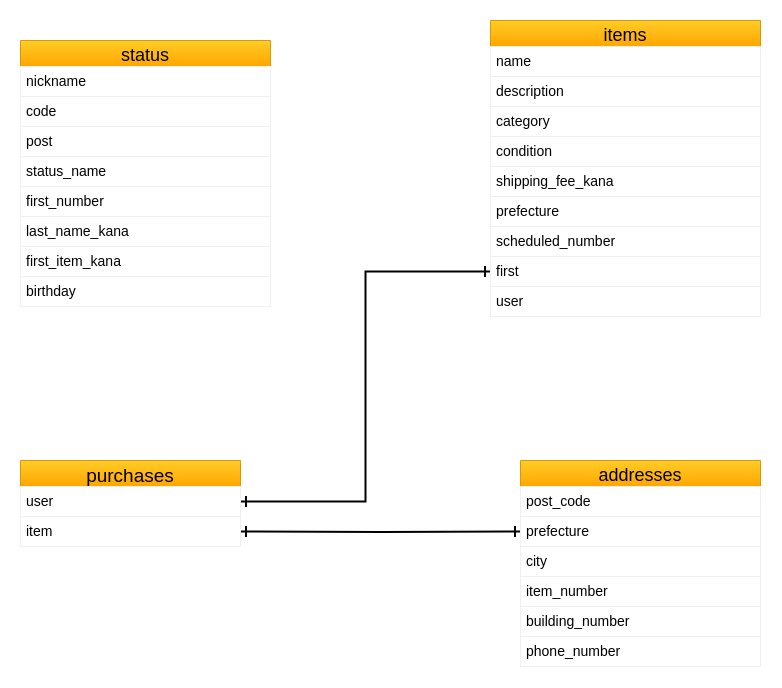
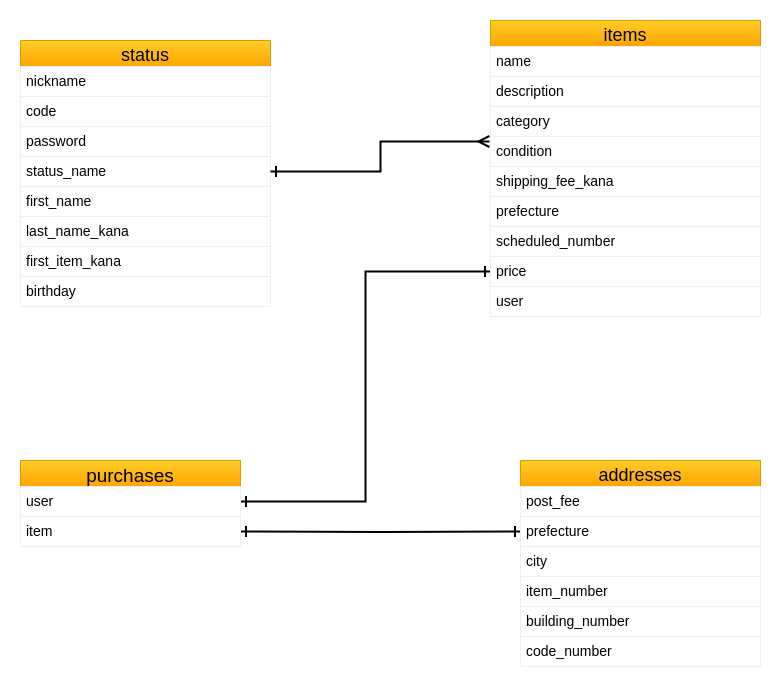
  <mxCell id="0" />
  <mxCell id="1" parent="0" />
  <mxCell id="2" value="status" style="swimlane;fontStyle=0;childLayout=stackLayout;horizontal=1;startSize=26;horizontalStack=0;resizeParent=1;resizeParentMax=0;resizeLast=0;collapsible=1;marginBottom=0;align=center;fontSize=18;gradientColor=#ffa500;fillColor=#ffcd28;strokeColor=#d79b00;" vertex="1" parent="1"><mxGeometry x="20" y="40" width="250" height="266" as="geometry" /></mxCell>
  <mxCell id="3" value="nickname" style="text;fillColor=none;spacingLeft=4;spacingRight=4;overflow=hidden;rotatable=0;points=[[0,0.5],[1,0.5]];portConstraint=eastwest;fontSize=14;strokeColor=#f0f0f0;" vertex="1" parent="2"><mxGeometry y="26" width="250" height="30" as="geometry" /></mxCell>
  <mxCell id="4" value="code" style="text;fillColor=none;spacingLeft=4;spacingRight=4;overflow=hidden;rotatable=0;points=[[0,0.5],[1,0.5]];portConstraint=eastwest;fontSize=14;strokeColor=#f0f0f0;" vertex="1" parent="2"><mxGeometry y="56" width="250" height="30" as="geometry" /></mxCell>
- <mxCell id="5" value="post" style="text;fillColor=none;spacingLeft=4;spacingRight=4;overflow=hidden;rotatable=0;points=[[0,0.5],[1,0.5]];portConstraint=eastwest;fontSize=14;strokeColor=#f0f0f0;" vertex="1" parent="2"><mxGeometry y="86" width="250" height="30" as="geometry" /></mxCell>
+ <mxCell id="5" value="password" style="text;fillColor=none;spacingLeft=4;spacingRight=4;overflow=hidden;rotatable=0;points=[[0,0.5],[1,0.5]];portConstraint=eastwest;fontSize=14;strokeColor=#f0f0f0;" vertex="1" parent="2"><mxGeometry y="86" width="250" height="30" as="geometry" /></mxCell>
  <mxCell id="6" value="status_name" style="text;fillColor=none;spacingLeft=4;spacingRight=4;overflow=hidden;rotatable=0;points=[[0,0.5],[1,0.5]];portConstraint=eastwest;fontSize=14;strokeColor=#f0f0f0;" vertex="1" parent="2"><mxGeometry y="116" width="250" height="30" as="geometry" /></mxCell>
- <mxCell id="7" value="first_number" style="text;fillColor=none;spacingLeft=4;spacingRight=4;overflow=hidden;rotatable=0;points=[[0,0.5],[1,0.5]];portConstraint=eastwest;fontSize=14;strokeColor=#f0f0f0;" vertex="1" parent="2"><mxGeometry y="146" width="250" height="30" as="geometry" /></mxCell>
+ <mxCell id="7" value="first_name" style="text;fillColor=none;spacingLeft=4;spacingRight=4;overflow=hidden;rotatable=0;points=[[0,0.5],[1,0.5]];portConstraint=eastwest;fontSize=14;strokeColor=#f0f0f0;" vertex="1" parent="2"><mxGeometry y="146" width="250" height="30" as="geometry" /></mxCell>
  <mxCell id="8" value="last_name_kana" style="text;fillColor=none;spacingLeft=4;spacingRight=4;overflow=hidden;rotatable=0;points=[[0,0.5],[1,0.5]];portConstraint=eastwest;fontSize=14;strokeColor=#f0f0f0;" vertex="1" parent="2"><mxGeometry y="176" width="250" height="30" as="geometry" /></mxCell>
  <mxCell id="9" value="first_item_kana" style="text;fillColor=none;spacingLeft=4;spacingRight=4;overflow=hidden;rotatable=0;points=[[0,0.5],[1,0.5]];portConstraint=eastwest;fontSize=14;strokeColor=#f0f0f0;" vertex="1" parent="2"><mxGeometry y="206" width="250" height="30" as="geometry" /></mxCell>
  <mxCell id="10" value="birthday" style="text;fillColor=none;spacingLeft=4;spacingRight=4;overflow=hidden;rotatable=0;points=[[0,0.5],[1,0.5]];portConstraint=eastwest;fontSize=14;strokeColor=#f0f0f0;" vertex="1" parent="2"><mxGeometry y="236" width="250" height="30" as="geometry" /></mxCell>
+ <mxCell id="11" style="edgeStyle=orthogonalEdgeStyle;rounded=0;orthogonalLoop=1;jettySize=auto;html=1;exitX=1;exitY=0.5;exitDx=0;exitDy=0;entryX=-0.004;entryY=0.167;entryDx=0;entryDy=0;entryPerimeter=0;endArrow=ERmany;endFill=0;fontColor=#000000;startArrow=ERone;startFill=0;strokeWidth=2;endSize=8;startSize=8;" edge="1" parent="1" source="6" target="18"><mxGeometry relative="1" as="geometry" /></mxCell>
  <mxCell id="12" style="edgeStyle=orthogonalEdgeStyle;rounded=0;orthogonalLoop=1;jettySize=auto;html=1;exitX=1;exitY=0.5;exitDx=0;exitDy=0;entryX=0;entryY=0.5;entryDx=0;entryDy=0;endArrow=ERone;endFill=0;fontColor=#000000;strokeWidth=2;endSize=8;startSize=8;startArrow=ERone;startFill=0;" edge="1" parent="1" target="29"><mxGeometry relative="1" as="geometry"><mxPoint x="240" y="531" as="sourcePoint" /></mxGeometry></mxCell>
  <mxCell id="13" style="edgeStyle=orthogonalEdgeStyle;rounded=0;orthogonalLoop=1;jettySize=auto;html=1;exitX=1;exitY=0.5;exitDx=0;exitDy=0;entryX=0;entryY=0.5;entryDx=0;entryDy=0;endArrow=ERone;endFill=0;fontColor=#000000;startArrow=ERone;startFill=0;strokeWidth=2;endSize=8;startSize=8;" edge="1" parent="1" source="25" target="22"><mxGeometry relative="1" as="geometry" /></mxCell>
  <mxCell id="14" value="items" style="swimlane;fontStyle=0;childLayout=stackLayout;horizontal=1;startSize=26;horizontalStack=0;resizeParent=1;resizeParentMax=0;resizeLast=0;collapsible=1;marginBottom=0;align=center;fontSize=18;gradientColor=#ffa500;fillColor=#ffcd28;strokeColor=#d79b00;" vertex="1" parent="1"><mxGeometry x="490" y="20" width="270" height="296" as="geometry" /></mxCell>
  <mxCell id="15" value="name" style="text;fillColor=none;spacingLeft=4;spacingRight=4;overflow=hidden;rotatable=0;points=[[0,0.5],[1,0.5]];portConstraint=eastwest;fontSize=14;strokeColor=#f0f0f0;" vertex="1" parent="14"><mxGeometry y="26" width="270" height="30" as="geometry" /></mxCell>
  <mxCell id="16" value="description" style="text;fillColor=none;spacingLeft=4;spacingRight=4;overflow=hidden;rotatable=0;points=[[0,0.5],[1,0.5]];portConstraint=eastwest;fontSize=14;strokeColor=#f0f0f0;" vertex="1" parent="14"><mxGeometry y="56" width="270" height="30" as="geometry" /></mxCell>
  <mxCell id="17" value="category" style="text;fillColor=none;spacingLeft=4;spacingRight=4;overflow=hidden;rotatable=0;points=[[0,0.5],[1,0.5]];portConstraint=eastwest;fontSize=14;strokeColor=#f0f0f0;" vertex="1" parent="14"><mxGeometry y="86" width="270" height="30" as="geometry" /></mxCell>
  <mxCell id="18" value="condition" style="text;fillColor=none;spacingLeft=4;spacingRight=4;overflow=hidden;rotatable=0;points=[[0,0.5],[1,0.5]];portConstraint=eastwest;fontSize=14;strokeColor=#f0f0f0;" vertex="1" parent="14"><mxGeometry y="116" width="270" height="30" as="geometry" /></mxCell>
  <mxCell id="19" value="shipping_fee_kana" style="text;fillColor=none;spacingLeft=4;spacingRight=4;overflow=hidden;rotatable=0;points=[[0,0.5],[1,0.5]];portConstraint=eastwest;fontSize=14;strokeColor=#f0f0f0;" vertex="1" parent="14"><mxGeometry y="146" width="270" height="30" as="geometry" /></mxCell>
  <mxCell id="20" value="prefecture" style="text;fillColor=none;spacingLeft=4;spacingRight=4;overflow=hidden;rotatable=0;points=[[0,0.5],[1,0.5]];portConstraint=eastwest;fontSize=14;strokeColor=#f0f0f0;" vertex="1" parent="14"><mxGeometry y="176" width="270" height="30" as="geometry" /></mxCell>
  <mxCell id="21" value="scheduled_number" style="text;fillColor=none;spacingLeft=4;spacingRight=4;overflow=hidden;rotatable=0;points=[[0,0.5],[1,0.5]];portConstraint=eastwest;fontSize=14;strokeColor=#f0f0f0;" vertex="1" parent="14"><mxGeometry y="206" width="270" height="30" as="geometry" /></mxCell>
- <mxCell id="22" value="first" style="text;fillColor=none;spacingLeft=4;spacingRight=4;overflow=hidden;rotatable=0;points=[[0,0.5],[1,0.5]];portConstraint=eastwest;fontSize=14;strokeColor=#f0f0f0;" vertex="1" parent="14"><mxGeometry y="236" width="270" height="30" as="geometry" /></mxCell>
+ <mxCell id="22" value="price" style="text;fillColor=none;spacingLeft=4;spacingRight=4;overflow=hidden;rotatable=0;points=[[0,0.5],[1,0.5]];portConstraint=eastwest;fontSize=14;strokeColor=#f0f0f0;" vertex="1" parent="14"><mxGeometry y="236" width="270" height="30" as="geometry" /></mxCell>
  <mxCell id="23" value="user" style="text;fillColor=none;spacingLeft=4;spacingRight=4;overflow=hidden;rotatable=0;points=[[0,0.5],[1,0.5]];portConstraint=eastwest;fontSize=14;strokeColor=#f0f0f0;" vertex="1" parent="14"><mxGeometry y="266" width="270" height="30" as="geometry" /></mxCell>
  <mxCell id="24" value="purchases" style="swimlane;fontStyle=0;childLayout=stackLayout;horizontal=1;startSize=26;horizontalStack=0;resizeParent=1;resizeParentMax=0;resizeLast=0;collapsible=1;marginBottom=0;align=center;fontSize=19;gradientColor=#ffa500;fillColor=#ffcd28;strokeColor=#d79b00;" vertex="1" parent="1"><mxGeometry x="20" y="460" width="220" height="86" as="geometry" /></mxCell>
  <mxCell id="25" value="user" style="text;fillColor=none;spacingLeft=4;spacingRight=4;overflow=hidden;rotatable=0;points=[[0,0.5],[1,0.5]];portConstraint=eastwest;fontSize=14;strokeColor=#f0f0f0;" vertex="1" parent="24"><mxGeometry y="26" width="220" height="30" as="geometry" /></mxCell>
  <mxCell id="26" value="item" style="text;fillColor=none;spacingLeft=4;spacingRight=4;overflow=hidden;rotatable=0;points=[[0,0.5],[1,0.5]];portConstraint=eastwest;fontSize=14;strokeColor=#f0f0f0;" vertex="1" parent="24"><mxGeometry y="56" width="220" height="30" as="geometry" /></mxCell>
  <mxCell id="27" value="addresses" style="swimlane;fontStyle=0;childLayout=stackLayout;horizontal=1;startSize=26;horizontalStack=0;resizeParent=1;resizeParentMax=0;resizeLast=0;collapsible=1;marginBottom=0;align=center;fontSize=18;gradientColor=#ffa500;fillColor=#ffcd28;strokeColor=#d79b00;" vertex="1" parent="1"><mxGeometry x="520" y="460" width="240" height="206" as="geometry" /></mxCell>
- <mxCell id="28" value="post_code" style="text;fillColor=none;spacingLeft=4;spacingRight=4;overflow=hidden;rotatable=0;points=[[0,0.5],[1,0.5]];portConstraint=eastwest;fontSize=14;strokeColor=#f0f0f0;" vertex="1" parent="27"><mxGeometry y="26" width="240" height="30" as="geometry" /></mxCell>
+ <mxCell id="28" value="post_fee" style="text;fillColor=none;spacingLeft=4;spacingRight=4;overflow=hidden;rotatable=0;points=[[0,0.5],[1,0.5]];portConstraint=eastwest;fontSize=14;strokeColor=#f0f0f0;" vertex="1" parent="27"><mxGeometry y="26" width="240" height="30" as="geometry" /></mxCell>
  <mxCell id="29" value="prefecture" style="text;fillColor=none;spacingLeft=4;spacingRight=4;overflow=hidden;rotatable=0;points=[[0,0.5],[1,0.5]];portConstraint=eastwest;fontSize=14;strokeColor=#f0f0f0;" vertex="1" parent="27"><mxGeometry y="56" width="240" height="30" as="geometry" /></mxCell>
  <mxCell id="30" value="city" style="text;fillColor=none;spacingLeft=4;spacingRight=4;overflow=hidden;rotatable=0;points=[[0,0.5],[1,0.5]];portConstraint=eastwest;fontSize=14;strokeColor=#f0f0f0;" vertex="1" parent="27"><mxGeometry y="86" width="240" height="30" as="geometry" /></mxCell>
  <mxCell id="31" value="item_number" style="text;fillColor=none;spacingLeft=4;spacingRight=4;overflow=hidden;rotatable=0;points=[[0,0.5],[1,0.5]];portConstraint=eastwest;fontSize=14;strokeColor=#f0f0f0;" vertex="1" parent="27"><mxGeometry y="116" width="240" height="30" as="geometry" /></mxCell>
  <mxCell id="32" value="building_number" style="text;fillColor=none;spacingLeft=4;spacingRight=4;overflow=hidden;rotatable=0;points=[[0,0.5],[1,0.5]];portConstraint=eastwest;fontSize=14;strokeColor=#f0f0f0;" vertex="1" parent="27"><mxGeometry y="146" width="240" height="30" as="geometry" /></mxCell>
- <mxCell id="33" value="phone_number" style="text;fillColor=none;spacingLeft=4;spacingRight=4;overflow=hidden;rotatable=0;points=[[0,0.5],[1,0.5]];portConstraint=eastwest;fontSize=14;strokeColor=#f0f0f0;" vertex="1" parent="27"><mxGeometry y="176" width="240" height="30" as="geometry" /></mxCell>
+ <mxCell id="33" value="code_number" style="text;fillColor=none;spacingLeft=4;spacingRight=4;overflow=hidden;rotatable=0;points=[[0,0.5],[1,0.5]];portConstraint=eastwest;fontSize=14;strokeColor=#f0f0f0;" vertex="1" parent="27"><mxGeometry y="176" width="240" height="30" as="geometry" /></mxCell>
